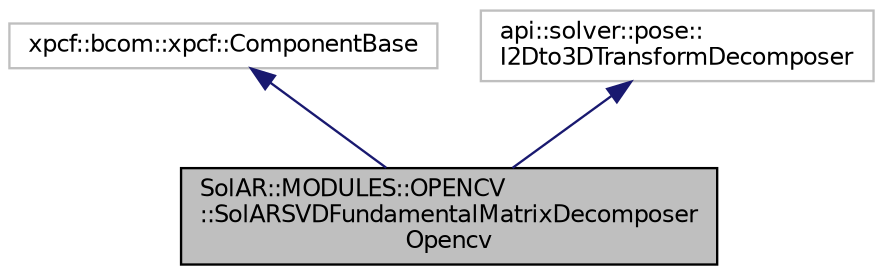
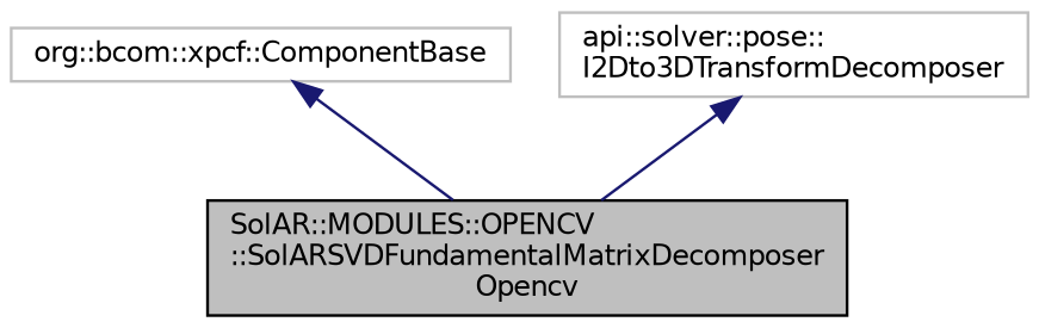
  digraph {
    node [color=grey75 fillcolor=white fontname=Helvetica fontsize=10 shape=record style=filled]
    edge [color=midnightblue dir=back fontname=Helvetica fontsize=10 labelfontname=Helvetica labelfontsize=10 style=solid]
    n1 [color=black fillcolor=grey75 fontcolor=black height=0.2 label="SolAR::MODULES::OPENCV\l::SolARSVDFundamentalMatrixDecomposer\lOpencv" width=0.4]
-   n2 [height=0.2 label="xpcf::bcom::xpcf::ComponentBase" width=0.4]
+   n2 [height=0.2 label="org::bcom::xpcf::ComponentBase" width=0.4]
    n3 [height=0.2 label="api::solver::pose::\lI2Dto3DTransformDecomposer" width=0.4]
    n2 -> n1
    n3 -> n1
  }
